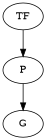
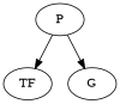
  digraph {
    edge [color=black penwidth=1.000000]
    P
    TF
    G
-   TF -> P
+   P -> TF
    P -> G
  }
